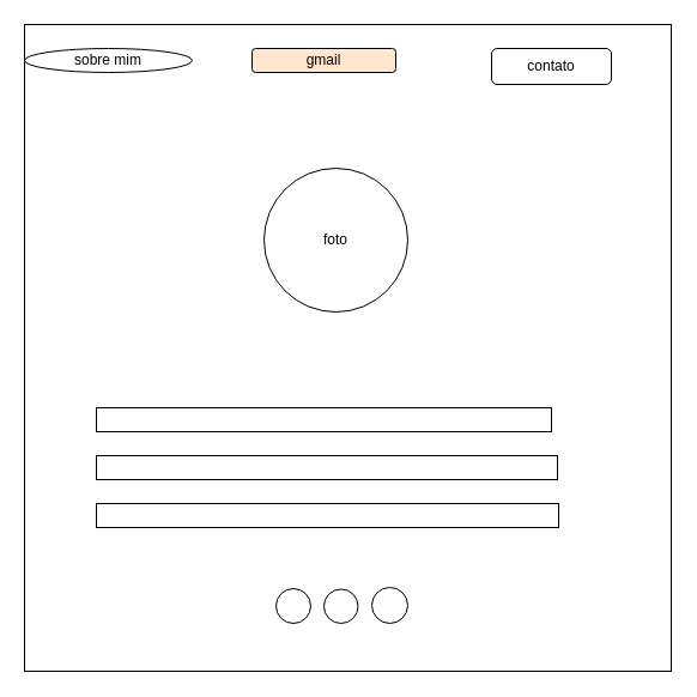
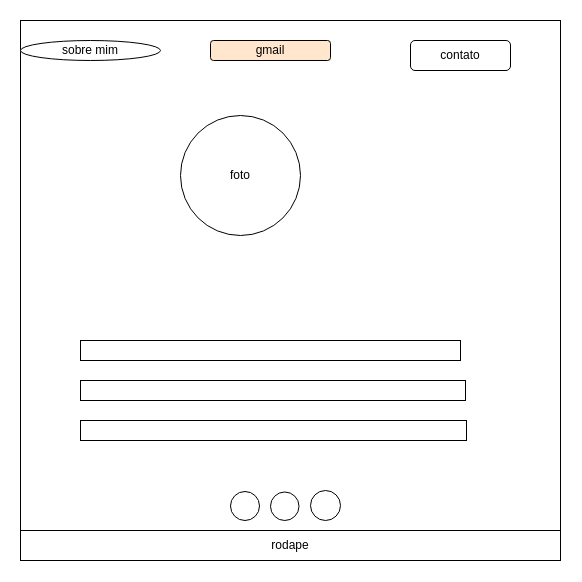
  <mxCell id="0" />
  <mxCell id="1" parent="0" />
  <mxCell id="2" value="&lt;span style=&quot;color: rgba(0, 0, 0, 0); font-family: monospace; font-size: 0px; text-align: start; text-wrap: nowrap;&quot;&gt;%3CmxGraphModel%3E%3Croot%3E%3CmxCell%20id%3D%220%22%2F%3E%3CmxCell%20id%3D%221%22%20parent%3D%220%22%2F%3E%3CmxCell%20id%3D%222%22%20value%3D%22%22%20style%3D%22rounded%3D0%3BwhiteSpace%3Dwrap%3Bhtml%3D1%3B%22%20vertex%3D%221%22%20parent%3D%221%22%3E%3CmxGeometry%20x%3D%22290%22%20y%3D%22400%22%20width%3D%22380%22%20height%3D%2220%22%20as%3D%22geometry%22%2F%3E%3C%2FmxCell%3E%3C%2Froot%3E%3C%2FmxGraphModel%3E&lt;/span&gt;" style="whiteSpace=wrap;html=1;aspect=fixed;" parent="1" vertex="1"><mxGeometry x="20" y="20" width="540" height="540" as="geometry" /></mxCell>
- <mxCell id="3" value="foto" style="ellipse;whiteSpace=wrap;html=1;aspect=fixed;" parent="1" vertex="1"><mxGeometry x="220" y="140" width="120" height="120" as="geometry" /></mxCell>
+ <mxCell id="3" value="foto" style="ellipse;whiteSpace=wrap;html=1;aspect=fixed;" parent="1" vertex="1"><mxGeometry x="180" y="115" width="120" height="120" as="geometry" /></mxCell>
  <mxCell id="4" value="" style="rounded=0;whiteSpace=wrap;html=1;" parent="1" vertex="1"><mxGeometry x="80" y="340" width="380" height="20" as="geometry" /></mxCell>
  <mxCell id="5" value="" style="rounded=0;whiteSpace=wrap;html=1;" parent="1" vertex="1"><mxGeometry x="80" y="380" width="385" height="20" as="geometry" /></mxCell>
  <mxCell id="6" value="" style="rounded=0;whiteSpace=wrap;html=1;" parent="1" vertex="1"><mxGeometry x="80" y="420" width="386" height="20" as="geometry" /></mxCell>
+ <mxCell id="7" value="rodape" style="rounded=0;whiteSpace=wrap;html=1;" parent="1" vertex="1"><mxGeometry x="20" y="530" width="540" height="30" as="geometry" /></mxCell>
  <mxCell id="8" value="" style="ellipse;whiteSpace=wrap;html=1;aspect=fixed;" parent="1" vertex="1"><mxGeometry x="270" y="491.5" width="28.5" height="28.5" as="geometry" /></mxCell>
  <mxCell id="9" value="" style="ellipse;whiteSpace=wrap;html=1;aspect=fixed;" parent="1" vertex="1"><mxGeometry x="230" y="491" width="29" height="29" as="geometry" /></mxCell>
  <mxCell id="10" value="" style="ellipse;whiteSpace=wrap;html=1;aspect=fixed;" parent="1" vertex="1"><mxGeometry x="310" y="490" width="30" height="30" as="geometry" /></mxCell>
  <mxCell id="11" value="sobre mim" style="ellipse;whiteSpace=wrap;html=1;" parent="1" vertex="1"><mxGeometry x="20" y="40" width="140" height="20" as="geometry" /></mxCell>
  <mxCell id="12" value="gmail" style="rounded=1;whiteSpace=wrap;html=1;fillColor=#ffe6cc;" parent="1" vertex="1"><mxGeometry x="210" y="40" width="120" height="20" as="geometry" /></mxCell>
  <mxCell id="13" value="contato" style="rounded=1;whiteSpace=wrap;html=1;" parent="1" vertex="1"><mxGeometry x="410" y="40" width="100" height="30" as="geometry" /></mxCell>
